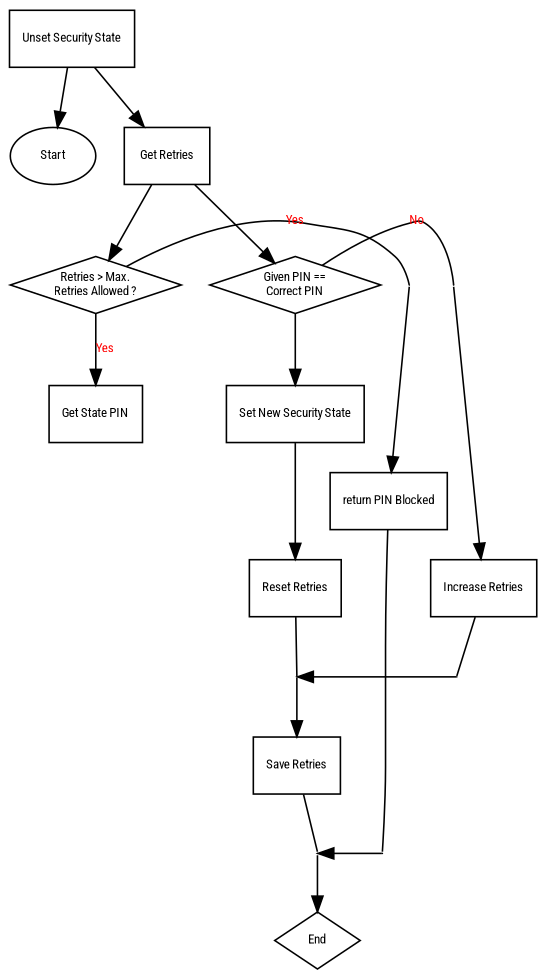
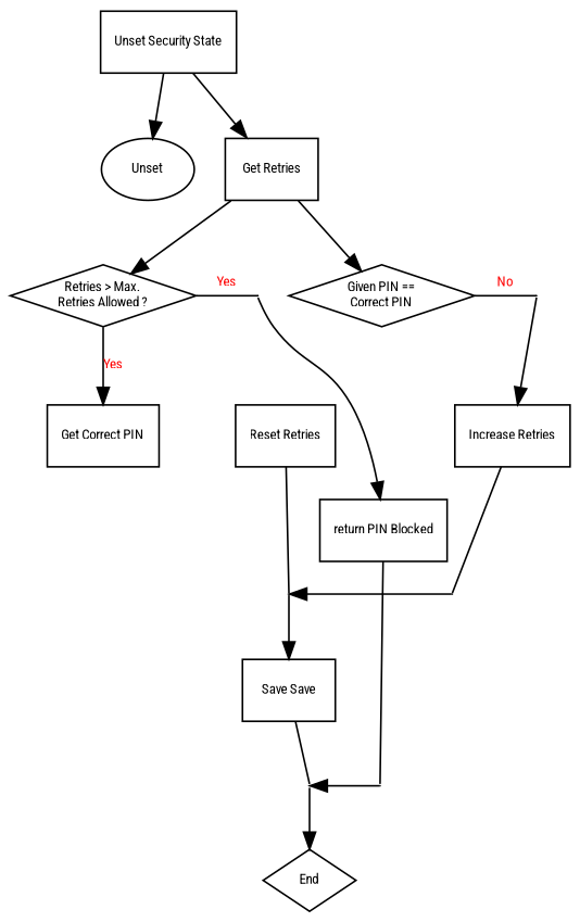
  digraph {
    fontname="Roboto Condensed"
    node [fontname="Roboto Condensed" fontsize=8 shape=record]
    edge [fontcolor=Red fontname="Roboto Condensed" fontsize=8]
    n1 [label="Increase Retries"]
    n2 [label="Reset Retries"]
    n3 [fixedsize=true label="Retries > Max.\nRetries Allowed ?" shape=diamond width=1.5]
    n4 [label="." shape=point width=0]
    n5 [fixedsize=true label="Given PIN ==\nCorrect PIN" shape=diamond width=1.5]
    n6 [label="." shape=point width=0]
    n7 [label="." shape=point width=0]
    n8 [label="." shape=point width=0]
    n9 [label="." shape=point width=0]
    n10 [label="." shape=point width=0]
-   n11 [label="Get State PIN"]
+   n11 [label="Get Correct PIN"]
    n12 [label="return PIN Blocked"]
-   n13 [label="Set New Security State"]
-   n14 [label="Save Retries"]
+   n14 [label="Save Save"]
    n15 [label=End shape=diamond]
-   n16 [label=Start shape=oval]
+   n16 [label=Unset shape=oval]
    n17 [label="Unset Security State"]
    n18 [label="Get Retries"]
    subgraph sub_1 {
      rank=same
      n1
      n2
    }
    subgraph sub_2 {
      rank=same
      n3
      n4
    }
    subgraph sub_3 {
      rank=same
      n5
      n6
    }
    subgraph sub_4 {
      rank=same
      n7
      n8
    }
    subgraph sub_5 {
      rank=same
      n9
      n10
    }
    n1 -> n7 [arrowhead=none]
    n2 -> n8 [arrowhead=none]
    n3 -> n4 [arrowhead=none label=Yes]
    n3 -> n11 [label=Yes]
    n4 -> n12
    n5 -> n6 [arrowhead=none label=No]
-   n5 -> n13
    n6 -> n1
    n8 -> n7 [dir=back]
    n8 -> n14
    n10 -> n9 [dir=back]
    n10 -> n15
    n12 -> n9 [arrowhead=none]
-   n13 -> n2
    n14 -> n10 [arrowhead=none]
    n17 -> n16
    n17 -> n18
    n18 -> n3
    n18 -> n5
  }
